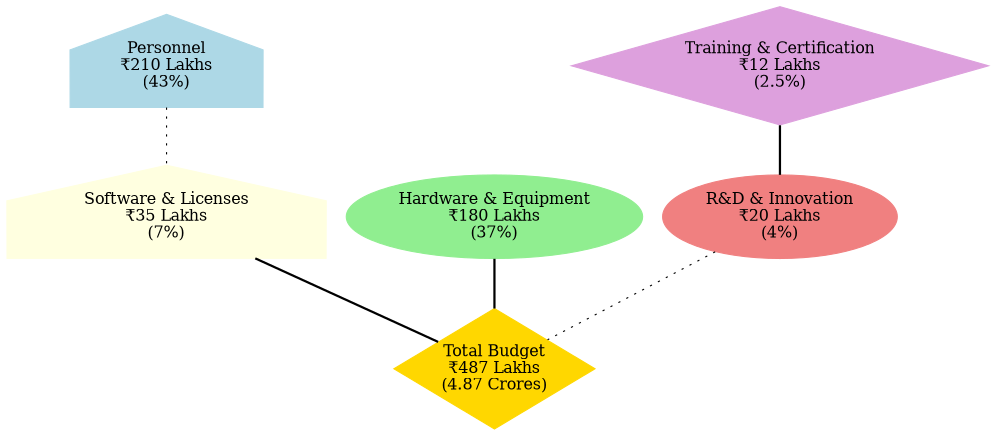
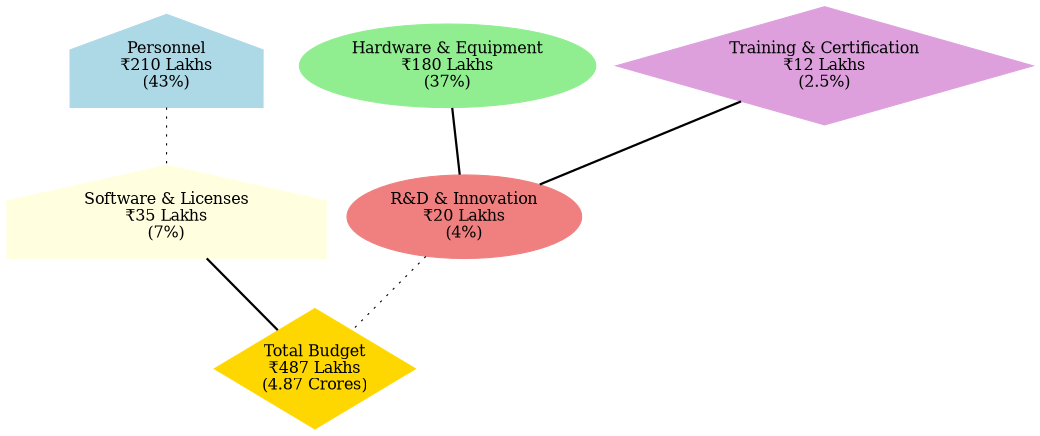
  graph {
    node [shape=house style=filled]
    edge [style=bold]
    n1 [color=lightblue height=1 label="Personnel\n₹210 Lakhs\n(43%)" width=2]
    n2 [color=lightyellow height=1 label="Software & Licenses\n₹35 Lakhs\n(7%)" width=2]
    n3 [color=gold fontsize=14 height=1.5 label="Total Budget\n₹487 Lakhs\n(4.87 Crores)" shape=diamond width=2.5]
    n4 [color=lightgreen height=1 label="Hardware & Equipment\n₹180 Lakhs\n(37%)" shape=ellipse width=2]
    n5 [color=lightcoral height=1 label="R&D & Innovation\n₹20 Lakhs\n(4%)" shape=ellipse width=2]
    n6 [color=plum height=1 label="Training & Certification\n₹12 Lakhs\n(2.5%)" shape=diamond width=2]
    n1 -- n2 [style=dotted]
    n2 -- n3
-   n4 -- n3
+   n4 -- n5
    n5 -- n3 [style=dotted]
    n6 -- n5
  }
